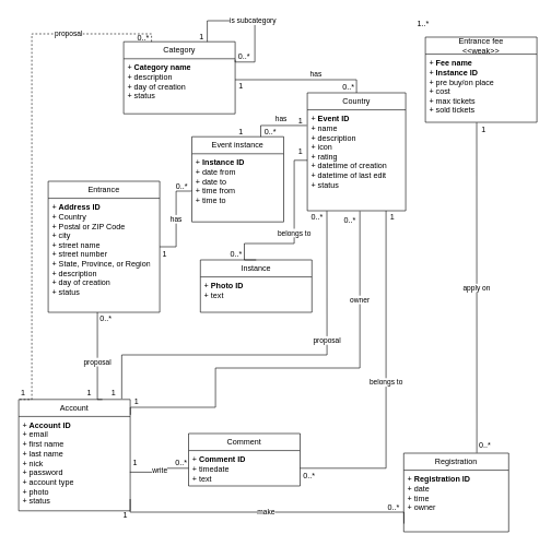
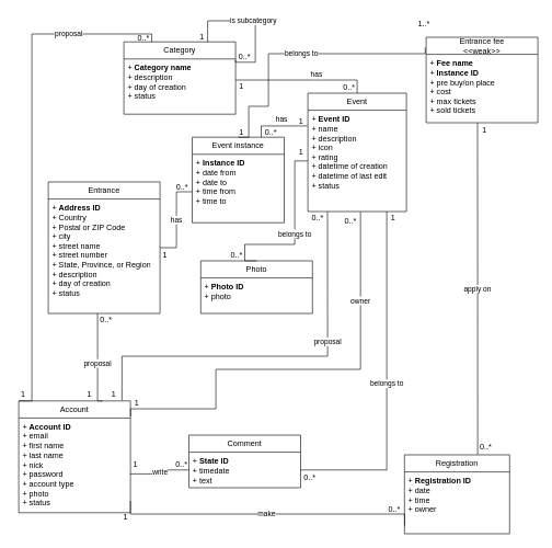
  <mxCell id="0" />
  <mxCell id="1" parent="0" />
- <mxCell id="2" value="Country" style="swimlane;fontStyle=0;childLayout=stackLayout;horizontal=1;startSize=26;fillColor=none;horizontalStack=0;resizeParent=1;resizeParentMax=0;resizeLast=0;collapsible=1;marginBottom=0;whiteSpace=wrap;html=1;" parent="1" vertex="1"><mxGeometry x="468" y="141" width="150" height="180" as="geometry"><mxRectangle x="110" y="140" width="70" height="30" as="alternateBounds" /></mxGeometry></mxCell>
+ <mxCell id="2" value="Event" style="swimlane;fontStyle=0;childLayout=stackLayout;horizontal=1;startSize=26;fillColor=none;horizontalStack=0;resizeParent=1;resizeParentMax=0;resizeLast=0;collapsible=1;marginBottom=0;whiteSpace=wrap;html=1;" parent="1" vertex="1"><mxGeometry x="468" y="141" width="150" height="180" as="geometry"><mxRectangle x="110" y="140" width="70" height="30" as="alternateBounds" /></mxGeometry></mxCell>
  <mxCell id="3" value="+ &lt;b&gt;Event ID&lt;/b&gt;&lt;br&gt;+ name&lt;br&gt;+ description&lt;br&gt;+ icon&lt;br&gt;+ rating&lt;br&gt;+ datetime of creation&lt;br&gt;+ datetime of last edit&lt;br&gt;+ status" style="text;strokeColor=none;fillColor=none;align=left;verticalAlign=top;spacingLeft=4;spacingRight=4;overflow=hidden;rotatable=0;points=[[0,0.5],[1,0.5]];portConstraint=eastwest;whiteSpace=wrap;html=1;" parent="2" vertex="1"><mxGeometry y="26" width="150" height="154" as="geometry" /></mxCell>
  <mxCell id="4" value="Entrance" style="swimlane;fontStyle=0;childLayout=stackLayout;horizontal=1;startSize=26;fillColor=none;horizontalStack=0;resizeParent=1;resizeParentMax=0;resizeLast=0;collapsible=1;marginBottom=0;whiteSpace=wrap;html=1;" parent="1" vertex="1"><mxGeometry x="73" y="276" width="170" height="200" as="geometry" /></mxCell>
  <mxCell id="5" value="+ &lt;b&gt;Address ID&lt;/b&gt;&lt;br&gt;+ Country&lt;br&gt;+&amp;nbsp;Postal or ZIP Code&lt;br&gt;+ city&lt;br&gt;+ street name&lt;br&gt;+ street number&lt;br&gt;+&amp;nbsp;State, Province, or Region&lt;br&gt;+ description&lt;br&gt;+ day of creation&lt;br&gt;+ status" style="text;strokeColor=none;fillColor=none;align=left;verticalAlign=top;spacingLeft=4;spacingRight=4;overflow=hidden;rotatable=0;points=[[0,0.5],[1,0.5]];portConstraint=eastwest;whiteSpace=wrap;html=1;" parent="4" vertex="1"><mxGeometry y="26" width="170" height="174" as="geometry" /></mxCell>
+ <mxCell id="6" value="belongs to" style="edgeStyle=orthogonalEdgeStyle;rounded=0;orthogonalLoop=1;jettySize=auto;html=1;exitX=-0.008;exitY=0.12;exitDx=0;exitDy=0;endArrow=none;endFill=0;exitPerimeter=0;entryX=0.5;entryY=0;entryDx=0;entryDy=0;" parent="1" source="7" target="53" edge="1"><mxGeometry x="-0.059" relative="1" as="geometry"><mxPoint as="offset" /><mxPoint x="428" y="71" as="targetPoint" /><Array as="points"><mxPoint x="647" y="81" /><mxPoint x="408" y="81" /><mxPoint x="408" y="161" /><mxPoint x="378" y="161" /><mxPoint x="378" y="208" /></Array></mxGeometry></mxCell>
  <mxCell id="7" value="Entrance fee&lt;br&gt;&amp;lt;&amp;lt;weak&amp;gt;&amp;gt;" style="swimlane;fontStyle=0;childLayout=stackLayout;horizontal=1;startSize=26;fillColor=none;horizontalStack=0;resizeParent=1;resizeParentMax=0;resizeLast=0;collapsible=1;marginBottom=0;whiteSpace=wrap;html=1;" parent="1" vertex="1"><mxGeometry x="648" y="56" width="170" height="130" as="geometry" /></mxCell>
  <mxCell id="8" value="+ &lt;b&gt;Fee name&lt;/b&gt;&lt;br&gt;+ &lt;b&gt;Instance ID&lt;br&gt;&lt;/b&gt;+ pre buy/on place&lt;br&gt;+ cost&lt;br&gt;+ max tickets&lt;br&gt;+ sold tickets" style="text;strokeColor=none;fillColor=none;align=left;verticalAlign=top;spacingLeft=4;spacingRight=4;overflow=hidden;rotatable=0;points=[[0,0.5],[1,0.5]];portConstraint=eastwest;whiteSpace=wrap;html=1;" parent="7" vertex="1"><mxGeometry y="26" width="170" height="104" as="geometry" /></mxCell>
- <mxCell id="9" value="Instance" style="swimlane;fontStyle=0;childLayout=stackLayout;horizontal=1;startSize=26;fillColor=none;horizontalStack=0;resizeParent=1;resizeParentMax=0;resizeLast=0;collapsible=1;marginBottom=0;whiteSpace=wrap;html=1;" parent="1" vertex="1"><mxGeometry x="305" y="396" width="170" height="80" as="geometry" /></mxCell>
- <mxCell id="10" value="+ &lt;b&gt;Photo ID&lt;/b&gt;&lt;br&gt;+ text" style="text;strokeColor=none;fillColor=none;align=left;verticalAlign=top;spacingLeft=4;spacingRight=4;overflow=hidden;rotatable=0;points=[[0,0.5],[1,0.5]];portConstraint=eastwest;whiteSpace=wrap;html=1;" parent="9" vertex="1"><mxGeometry y="26" width="170" height="54" as="geometry" /></mxCell>
- <mxCell id="11" value="proposal" style="edgeStyle=orthogonalEdgeStyle;rounded=0;orthogonalLoop=1;jettySize=auto;html=1;exitX=0.25;exitY=0;exitDx=0;exitDy=0;entryX=0;entryY=0;entryDx=0;entryDy=0;endArrow=none;endFill=0;dashed=1;" parent="1" source="12" target="16" edge="1"><mxGeometry x="-0.644" relative="1" as="geometry"><Array as="points"><mxPoint x="231" y="51" /><mxPoint x="48" y="51" /><mxPoint x="48" y="609" /></Array><mxPoint as="offset" /></mxGeometry></mxCell>
+ <mxCell id="9" value="Photo" style="swimlane;fontStyle=0;childLayout=stackLayout;horizontal=1;startSize=26;fillColor=none;horizontalStack=0;resizeParent=1;resizeParentMax=0;resizeLast=0;collapsible=1;marginBottom=0;whiteSpace=wrap;html=1;" parent="1" vertex="1"><mxGeometry x="305" y="396" width="170" height="80" as="geometry" /></mxCell>
+ <mxCell id="10" value="+ &lt;b&gt;Photo ID&lt;/b&gt;&lt;br&gt;+ photo" style="text;strokeColor=none;fillColor=none;align=left;verticalAlign=top;spacingLeft=4;spacingRight=4;overflow=hidden;rotatable=0;points=[[0,0.5],[1,0.5]];portConstraint=eastwest;whiteSpace=wrap;html=1;" parent="9" vertex="1"><mxGeometry y="26" width="170" height="54" as="geometry" /></mxCell>
+ <mxCell id="11" value="proposal" style="edgeStyle=orthogonalEdgeStyle;rounded=0;orthogonalLoop=1;jettySize=auto;html=1;exitX=0.25;exitY=0;exitDx=0;exitDy=0;entryX=0;entryY=0;entryDx=0;entryDy=0;endArrow=none;endFill=0;" parent="1" source="12" target="16" edge="1"><mxGeometry x="-0.644" relative="1" as="geometry"><Array as="points"><mxPoint x="231" y="51" /><mxPoint x="48" y="51" /><mxPoint x="48" y="609" /></Array><mxPoint as="offset" /></mxGeometry></mxCell>
  <mxCell id="12" value="Category" style="swimlane;fontStyle=0;childLayout=stackLayout;horizontal=1;startSize=26;fillColor=none;horizontalStack=0;resizeParent=1;resizeParentMax=0;resizeLast=0;collapsible=1;marginBottom=0;whiteSpace=wrap;html=1;" parent="1" vertex="1"><mxGeometry x="188" y="63" width="170" height="110" as="geometry" /></mxCell>
  <mxCell id="13" value="+ &lt;b&gt;Category&amp;nbsp;name&lt;/b&gt;&lt;br&gt;+ description&lt;br&gt;+ day of creation&lt;br&gt;+ status" style="text;strokeColor=none;fillColor=none;align=left;verticalAlign=top;spacingLeft=4;spacingRight=4;overflow=hidden;rotatable=0;points=[[0,0.5],[1,0.5]];portConstraint=eastwest;whiteSpace=wrap;html=1;" parent="12" vertex="1"><mxGeometry y="26" width="170" height="84" as="geometry" /></mxCell>
  <mxCell id="14" value="owner" style="edgeStyle=orthogonalEdgeStyle;rounded=0;orthogonalLoop=1;jettySize=auto;html=1;exitX=1.002;exitY=0.138;exitDx=0;exitDy=0;exitPerimeter=0;entryX=0.534;entryY=1.004;entryDx=0;entryDy=0;entryPerimeter=0;endArrow=none;endFill=0;" parent="1" source="16" target="3" edge="1"><mxGeometry x="0.588" relative="1" as="geometry"><mxPoint x="498" y="281" as="targetPoint" /><Array as="points"><mxPoint x="198" y="621" /><mxPoint x="328" y="621" /><mxPoint x="328" y="561" /><mxPoint x="548" y="561" /><mxPoint x="548" y="322" /></Array><mxPoint as="offset" /></mxGeometry></mxCell>
  <mxCell id="15" value="proposal" style="edgeStyle=orthogonalEdgeStyle;rounded=0;orthogonalLoop=1;jettySize=auto;html=1;exitX=0.75;exitY=0;exitDx=0;exitDy=0;endArrow=none;endFill=0;entryX=0.441;entryY=1;entryDx=0;entryDy=0;entryPerimeter=0;" parent="1" source="16" target="5" edge="1"><mxGeometry x="-0.078" relative="1" as="geometry"><mxPoint x="148" y="481" as="targetPoint" /><Array as="points"><mxPoint x="148" y="609" /></Array><mxPoint as="offset" /></mxGeometry></mxCell>
  <mxCell id="16" value="Account" style="swimlane;fontStyle=0;childLayout=stackLayout;horizontal=1;startSize=26;fillColor=none;horizontalStack=0;resizeParent=1;resizeParentMax=0;resizeLast=0;collapsible=1;marginBottom=0;whiteSpace=wrap;html=1;" parent="1" vertex="1"><mxGeometry x="28" y="609" width="170" height="170" as="geometry" /></mxCell>
  <mxCell id="17" value="+ &lt;b&gt;Account ID&lt;/b&gt;&lt;br&gt;+&amp;nbsp;email&lt;br&gt;+ first name&lt;br&gt;+ last name&lt;br&gt;+ nick&lt;br&gt;+ password&lt;br&gt;+ account type&lt;br&gt;+ photo&lt;br&gt;+ status" style="text;strokeColor=none;fillColor=none;align=left;verticalAlign=top;spacingLeft=4;spacingRight=4;overflow=hidden;rotatable=0;points=[[0,0.5],[1,0.5]];portConstraint=eastwest;whiteSpace=wrap;html=1;" parent="16" vertex="1"><mxGeometry y="26" width="170" height="144" as="geometry" /></mxCell>
  <mxCell id="18" value="has" style="edgeStyle=orthogonalEdgeStyle;rounded=0;orthogonalLoop=1;jettySize=auto;html=1;entryX=0.5;entryY=0;entryDx=0;entryDy=0;endArrow=none;endFill=0;" parent="1" source="13" target="2" edge="1"><mxGeometry x="0.198" y="8" relative="1" as="geometry"><Array as="points"><mxPoint x="543" y="121" /></Array><mxPoint as="offset" /></mxGeometry></mxCell>
  <mxCell id="19" value="1" style="text;html=1;strokeColor=none;fillColor=none;align=center;verticalAlign=middle;whiteSpace=wrap;rounded=0;" parent="1" vertex="1"><mxGeometry x="352" y="115" width="30" height="30" as="geometry" /></mxCell>
  <mxCell id="20" value="0..*" style="text;html=1;strokeColor=none;fillColor=none;align=center;verticalAlign=middle;whiteSpace=wrap;rounded=0;" parent="1" vertex="1"><mxGeometry x="516" y="118" width="30" height="30" as="geometry" /></mxCell>
  <mxCell id="21" value="0..*" style="text;html=1;strokeColor=none;fillColor=none;align=center;verticalAlign=middle;whiteSpace=wrap;rounded=0;" parent="1" vertex="1"><mxGeometry x="397" y="186" width="30" height="30" as="geometry" /></mxCell>
  <mxCell id="22" value="0..*" style="text;html=1;strokeColor=none;fillColor=none;align=center;verticalAlign=middle;whiteSpace=wrap;rounded=0;" parent="1" vertex="1"><mxGeometry x="262" y="269" width="30" height="30" as="geometry" /></mxCell>
  <mxCell id="23" value="1..*" style="text;html=1;strokeColor=none;fillColor=none;align=center;verticalAlign=middle;whiteSpace=wrap;rounded=0;" parent="1" vertex="1"><mxGeometry x="630" y="20" width="30" height="30" as="geometry" /></mxCell>
  <mxCell id="24" value="1" style="text;html=1;strokeColor=none;fillColor=none;align=center;verticalAlign=middle;whiteSpace=wrap;rounded=0;" parent="1" vertex="1"><mxGeometry x="352" y="186" width="30" height="30" as="geometry" /></mxCell>
  <mxCell id="25" value="belongs to" style="edgeStyle=orthogonalEdgeStyle;rounded=0;orthogonalLoop=1;jettySize=auto;html=1;entryX=0;entryY=0.5;entryDx=0;entryDy=0;endArrow=none;endFill=0;exitX=0.5;exitY=0;exitDx=0;exitDy=0;" parent="1" source="9" target="3" edge="1"><mxGeometry x="0.018" relative="1" as="geometry"><mxPoint x="723" y="261" as="sourcePoint" /><Array as="points"><mxPoint x="372" y="371" /><mxPoint x="448" y="371" /><mxPoint x="448" y="244" /></Array><mxPoint as="offset" /></mxGeometry></mxCell>
  <mxCell id="26" value="1" style="text;html=1;strokeColor=none;fillColor=none;align=center;verticalAlign=middle;whiteSpace=wrap;rounded=0;" parent="1" vertex="1"><mxGeometry x="443" y="216" width="30" height="30" as="geometry" /></mxCell>
  <mxCell id="27" value="apply on" style="edgeStyle=orthogonalEdgeStyle;rounded=0;orthogonalLoop=1;jettySize=auto;html=1;endArrow=none;endFill=0;entryX=0.46;entryY=1.003;entryDx=0;entryDy=0;entryPerimeter=0;exitX=0.696;exitY=-0.004;exitDx=0;exitDy=0;exitPerimeter=0;" parent="1" source="28" target="8" edge="1"><mxGeometry relative="1" as="geometry"><mxPoint x="588" y="371" as="targetPoint" /><Array as="points"><mxPoint x="726" y="641" /></Array><mxPoint x="748" y="641" as="sourcePoint" /></mxGeometry></mxCell>
  <mxCell id="28" value="Registration" style="swimlane;fontStyle=0;childLayout=stackLayout;horizontal=1;startSize=26;fillColor=none;horizontalStack=0;resizeParent=1;resizeParentMax=0;resizeLast=0;collapsible=1;marginBottom=0;whiteSpace=wrap;html=1;" parent="1" vertex="1"><mxGeometry x="615" y="691" width="160" height="120" as="geometry" /></mxCell>
  <mxCell id="29" value="+ &lt;b&gt;Registration ID&lt;/b&gt;&lt;br&gt;+ date&lt;br&gt;+ time&lt;br&gt;+ owner" style="text;strokeColor=none;fillColor=none;align=left;verticalAlign=top;spacingLeft=4;spacingRight=4;overflow=hidden;rotatable=0;points=[[0,0.5],[1,0.5]];portConstraint=eastwest;whiteSpace=wrap;html=1;" parent="28" vertex="1"><mxGeometry y="26" width="160" height="94" as="geometry" /></mxCell>
  <mxCell id="30" value="make" style="edgeStyle=orthogonalEdgeStyle;rounded=0;orthogonalLoop=1;jettySize=auto;html=1;endArrow=none;endFill=0;entryX=0.002;entryY=0.867;entryDx=0;entryDy=0;entryPerimeter=0;" parent="1" target="29" edge="1"><mxGeometry relative="1" as="geometry"><mxPoint x="588" y="781" as="targetPoint" /><Array as="points"><mxPoint x="198" y="781" /></Array><mxPoint x="198" y="761" as="sourcePoint" /></mxGeometry></mxCell>
  <mxCell id="31" value="is subcategory" style="edgeStyle=orthogonalEdgeStyle;rounded=0;orthogonalLoop=1;jettySize=auto;html=1;exitX=0.75;exitY=0;exitDx=0;exitDy=0;entryX=1;entryY=0.25;entryDx=0;entryDy=0;endArrow=none;endFill=0;" parent="1" source="12" target="12" edge="1"><mxGeometry relative="1" as="geometry"><Array as="points"><mxPoint x="316" y="31" /><mxPoint x="388" y="31" /><mxPoint x="388" y="94" /></Array></mxGeometry></mxCell>
  <mxCell id="32" value="1" style="text;html=1;strokeColor=none;fillColor=none;align=center;verticalAlign=middle;whiteSpace=wrap;rounded=0;" parent="1" vertex="1"><mxGeometry x="292" y="40" width="30" height="30" as="geometry" /></mxCell>
  <mxCell id="33" value="0..*" style="text;html=1;strokeColor=none;fillColor=none;align=center;verticalAlign=middle;whiteSpace=wrap;rounded=0;" parent="1" vertex="1"><mxGeometry x="357" y="70" width="30" height="30" as="geometry" /></mxCell>
  <mxCell id="34" value="1" style="text;html=1;strokeColor=none;fillColor=none;align=center;verticalAlign=middle;whiteSpace=wrap;rounded=0;" parent="1" vertex="1"><mxGeometry x="722" y="182" width="30" height="30" as="geometry" /></mxCell>
  <mxCell id="35" value="1" style="text;html=1;strokeColor=none;fillColor=none;align=center;verticalAlign=middle;whiteSpace=wrap;rounded=0;" parent="1" vertex="1"><mxGeometry x="176" y="771" width="30" height="30" as="geometry" /></mxCell>
  <mxCell id="36" value="0..*" style="text;html=1;strokeColor=none;fillColor=none;align=center;verticalAlign=middle;whiteSpace=wrap;rounded=0;" parent="1" vertex="1"><mxGeometry x="724" y="664" width="30" height="30" as="geometry" /></mxCell>
  <mxCell id="37" value="0..*" style="text;html=1;strokeColor=none;fillColor=none;align=center;verticalAlign=middle;whiteSpace=wrap;rounded=0;" parent="1" vertex="1"><mxGeometry x="585" y="759" width="30" height="30" as="geometry" /></mxCell>
  <mxCell id="38" value="Comment" style="swimlane;fontStyle=0;childLayout=stackLayout;horizontal=1;startSize=26;fillColor=none;horizontalStack=0;resizeParent=1;resizeParentMax=0;resizeLast=0;collapsible=1;marginBottom=0;whiteSpace=wrap;html=1;" parent="1" vertex="1"><mxGeometry x="287" y="661" width="170" height="80" as="geometry" /></mxCell>
- <mxCell id="39" value="+ &lt;b&gt;Comment&lt;/b&gt;&amp;nbsp;&lt;b&gt;ID&lt;/b&gt;&lt;br&gt;+ timedate&lt;br&gt;+ text" style="text;strokeColor=none;fillColor=none;align=left;verticalAlign=top;spacingLeft=4;spacingRight=4;overflow=hidden;rotatable=0;points=[[0,0.5],[1,0.5]];portConstraint=eastwest;whiteSpace=wrap;html=1;" parent="38" vertex="1"><mxGeometry y="26" width="170" height="54" as="geometry" /></mxCell>
+ <mxCell id="39" value="+ &lt;b&gt;State&lt;/b&gt;&amp;nbsp;&lt;b&gt;ID&lt;/b&gt;&lt;br&gt;+ timedate&lt;br&gt;+ text" style="text;strokeColor=none;fillColor=none;align=left;verticalAlign=top;spacingLeft=4;spacingRight=4;overflow=hidden;rotatable=0;points=[[0,0.5],[1,0.5]];portConstraint=eastwest;whiteSpace=wrap;html=1;" parent="38" vertex="1"><mxGeometry y="26" width="170" height="54" as="geometry" /></mxCell>
  <mxCell id="40" value="1" style="text;html=1;strokeColor=none;fillColor=none;align=center;verticalAlign=middle;whiteSpace=wrap;rounded=0;" parent="1" vertex="1"><mxGeometry x="191" y="690" width="30" height="30" as="geometry" /></mxCell>
  <mxCell id="41" value="0..*" style="text;html=1;strokeColor=none;fillColor=none;align=center;verticalAlign=middle;whiteSpace=wrap;rounded=0;" parent="1" vertex="1"><mxGeometry x="261" y="691" width="30" height="30" as="geometry" /></mxCell>
  <mxCell id="42" value="1" style="text;html=1;strokeColor=none;fillColor=none;align=center;verticalAlign=middle;whiteSpace=wrap;rounded=0;" parent="1" vertex="1"><mxGeometry x="193" y="597" width="30" height="30" as="geometry" /></mxCell>
  <mxCell id="43" value="0..*" style="text;html=1;strokeColor=none;fillColor=none;align=center;verticalAlign=middle;whiteSpace=wrap;rounded=0;" parent="1" vertex="1"><mxGeometry x="518" y="321" width="30" height="30" as="geometry" /></mxCell>
  <mxCell id="44" value="1" style="text;html=1;strokeColor=none;fillColor=none;align=center;verticalAlign=middle;whiteSpace=wrap;rounded=0;" parent="1" vertex="1"><mxGeometry x="121" y="584" width="30" height="30" as="geometry" /></mxCell>
  <mxCell id="45" value="0..*" style="text;html=1;strokeColor=none;fillColor=none;align=center;verticalAlign=middle;whiteSpace=wrap;rounded=0;" parent="1" vertex="1"><mxGeometry x="146" y="471" width="30" height="30" as="geometry" /></mxCell>
  <mxCell id="46" value="proposal" style="edgeStyle=orthogonalEdgeStyle;rounded=0;orthogonalLoop=1;jettySize=auto;html=1;entryX=0.924;entryY=-0.006;entryDx=0;entryDy=0;entryPerimeter=0;endArrow=none;endFill=0;exitX=0.199;exitY=1.002;exitDx=0;exitDy=0;exitPerimeter=0;" parent="1" source="3" target="16" edge="1"><mxGeometry x="-0.339" relative="1" as="geometry"><Array as="points"><mxPoint x="498" y="341" /><mxPoint x="498" y="541" /><mxPoint x="185" y="541" /></Array><mxPoint as="offset" /><mxPoint x="498" y="341" as="sourcePoint" /></mxGeometry></mxCell>
  <mxCell id="47" value="1" style="text;html=1;strokeColor=none;fillColor=none;align=center;verticalAlign=middle;whiteSpace=wrap;rounded=0;" parent="1" vertex="1"><mxGeometry x="158" y="584" width="30" height="30" as="geometry" /></mxCell>
  <mxCell id="48" value="0..*" style="text;html=1;strokeColor=none;fillColor=none;align=center;verticalAlign=middle;whiteSpace=wrap;rounded=0;" parent="1" vertex="1"><mxGeometry x="468" y="315" width="30" height="30" as="geometry" /></mxCell>
  <mxCell id="49" value="1" style="text;html=1;strokeColor=none;fillColor=none;align=center;verticalAlign=middle;whiteSpace=wrap;rounded=0;" parent="1" vertex="1"><mxGeometry x="20" y="584" width="30" height="30" as="geometry" /></mxCell>
  <mxCell id="50" value="0..*" style="text;html=1;strokeColor=none;fillColor=none;align=center;verticalAlign=middle;whiteSpace=wrap;rounded=0;" parent="1" vertex="1"><mxGeometry x="203" y="42" width="30" height="30" as="geometry" /></mxCell>
  <mxCell id="51" value="1" style="text;html=1;strokeColor=none;fillColor=none;align=center;verticalAlign=middle;whiteSpace=wrap;rounded=0;" parent="1" vertex="1"><mxGeometry x="583" y="315" width="30" height="30" as="geometry" /></mxCell>
  <mxCell id="52" value="0..*" style="text;html=1;strokeColor=none;fillColor=none;align=center;verticalAlign=middle;whiteSpace=wrap;rounded=0;" parent="1" vertex="1"><mxGeometry x="456" y="710" width="30" height="30" as="geometry" /></mxCell>
  <mxCell id="53" value="Event instance" style="swimlane;fontStyle=0;childLayout=stackLayout;horizontal=1;startSize=26;fillColor=none;horizontalStack=0;resizeParent=1;resizeParentMax=0;resizeLast=0;collapsible=1;marginBottom=0;whiteSpace=wrap;html=1;" parent="1" vertex="1"><mxGeometry x="292" y="208" width="140" height="130" as="geometry" /></mxCell>
  <mxCell id="54" value="+ &lt;b&gt;Instance ID&lt;/b&gt;&lt;br&gt;+ date from&lt;br&gt;+ date to&lt;br&gt;+ time from&lt;br&gt;+ time to" style="text;strokeColor=none;fillColor=none;align=left;verticalAlign=top;spacingLeft=4;spacingRight=4;overflow=hidden;rotatable=0;points=[[0,0.5],[1,0.5]];portConstraint=eastwest;whiteSpace=wrap;html=1;" parent="53" vertex="1"><mxGeometry y="26" width="140" height="104" as="geometry" /></mxCell>
  <mxCell id="55" value="has" style="edgeStyle=orthogonalEdgeStyle;rounded=0;orthogonalLoop=1;jettySize=auto;html=1;entryX=0.001;entryY=0.544;entryDx=0;entryDy=0;entryPerimeter=0;endArrow=none;endFill=0;" parent="1" source="4" target="54" edge="1"><mxGeometry relative="1" as="geometry"><Array as="points"><mxPoint x="268" y="376" /><mxPoint x="268" y="291" /><mxPoint x="290" y="291" /></Array></mxGeometry></mxCell>
  <mxCell id="56" value="has" style="edgeStyle=orthogonalEdgeStyle;rounded=0;orthogonalLoop=1;jettySize=auto;html=1;exitX=0.75;exitY=0;exitDx=0;exitDy=0;entryX=-0.005;entryY=0.155;entryDx=0;entryDy=0;entryPerimeter=0;endArrow=none;endFill=0;" parent="1" source="53" target="3" edge="1"><mxGeometry x="0.101" y="10" relative="1" as="geometry"><mxPoint x="458" y="181" as="targetPoint" /><Array as="points"><mxPoint x="397" y="191" /></Array><mxPoint as="offset" /></mxGeometry></mxCell>
  <mxCell id="57" value="1" style="text;html=1;strokeColor=none;fillColor=none;align=center;verticalAlign=middle;whiteSpace=wrap;rounded=0;" parent="1" vertex="1"><mxGeometry x="443" y="169" width="30" height="30" as="geometry" /></mxCell>
  <mxCell id="58" value="1" style="text;html=1;strokeColor=none;fillColor=none;align=center;verticalAlign=middle;whiteSpace=wrap;rounded=0;" parent="1" vertex="1"><mxGeometry x="236" y="372" width="30" height="30" as="geometry" /></mxCell>
  <mxCell id="59" value="0..*" style="text;html=1;strokeColor=none;fillColor=none;align=center;verticalAlign=middle;whiteSpace=wrap;rounded=0;" parent="1" vertex="1"><mxGeometry x="345" y="372" width="30" height="30" as="geometry" /></mxCell>
  <mxCell id="60" value="write" style="edgeStyle=orthogonalEdgeStyle;rounded=0;orthogonalLoop=1;jettySize=auto;html=1;entryX=0.997;entryY=0.59;entryDx=0;entryDy=0;entryPerimeter=0;endArrow=none;endFill=0;" parent="1" source="39" target="17" edge="1"><mxGeometry relative="1" as="geometry"><mxPoint x="218" y="714" as="targetPoint" /></mxGeometry></mxCell>
  <mxCell id="61" value="belongs to" style="edgeStyle=orthogonalEdgeStyle;rounded=0;orthogonalLoop=1;jettySize=auto;html=1;entryX=0.8;entryY=1;entryDx=0;entryDy=0;entryPerimeter=0;endArrow=none;endFill=0;" parent="1" source="39" target="3" edge="1"><mxGeometry relative="1" as="geometry"><mxPoint x="588" y="331" as="targetPoint" /></mxGeometry></mxCell>
